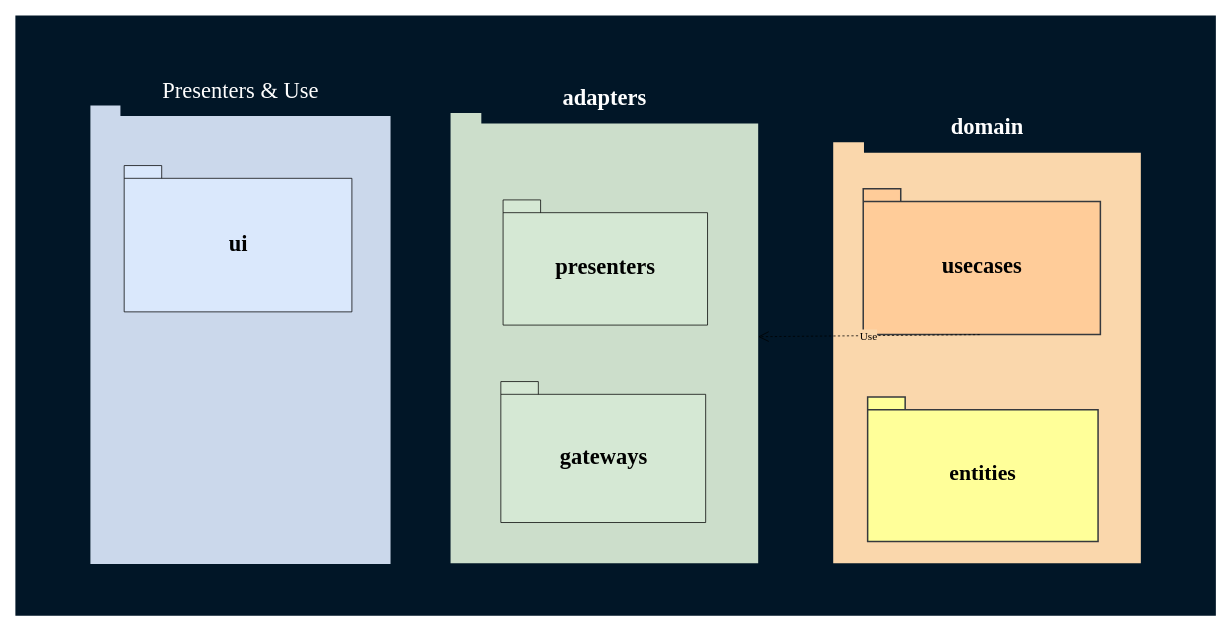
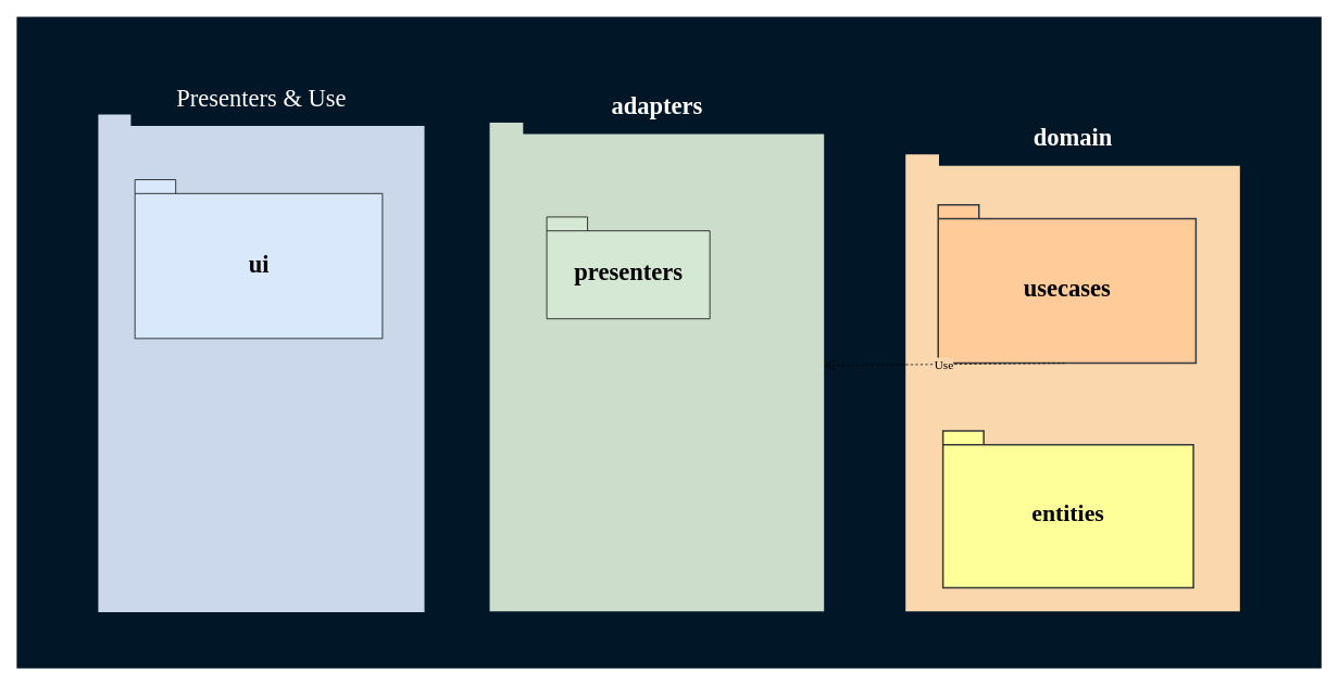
  <mxCell id="0" />
  <mxCell id="1" parent="0" />
  <mxCell id="2" value="" style="rounded=0;whiteSpace=wrap;html=1;fillColor=#011627;fontSize=30;fontColor=#FFFFFF;strokeColor=none;" vertex="1" parent="1"><mxGeometry x="20" y="20" width="1600" height="800" as="geometry" /></mxCell>
  <mxCell id="3" value="" style="group;strokeColor=none;fillColor=none;labelPosition=center;verticalLabelPosition=top;align=center;verticalAlign=bottom;fontColor=#FFFFFF;" vertex="1" connectable="0" parent="1"><mxGeometry x="1020" y="188.77" width="500" height="561.23" as="geometry" /></mxCell>
  <mxCell id="4" value="&lt;font style=&quot;font-size: 30px&quot;&gt;domain&lt;br&gt;&lt;/font&gt;" style="shape=folder;fontStyle=1;spacingTop=10;tabWidth=40;tabHeight=14;tabPosition=left;html=1;fontSize=15;labelPosition=center;verticalLabelPosition=top;align=center;verticalAlign=bottom;fontFamily=Verdana;fillColor=#fad7ac;strokeColor=none;fontColor=#FFFFFF;" vertex="1" parent="3"><mxGeometry x="90" width="410" height="561.23" as="geometry" /></mxCell>
  <mxCell id="5" value="&lt;font style=&quot;font-size: 30px&quot;&gt;usecases&lt;/font&gt;" style="shape=folder;fontStyle=1;spacingTop=10;tabWidth=50;tabHeight=17;tabPosition=left;html=1;rounded=0;shadow=0;comic=0;labelBackgroundColor=none;strokeWidth=2;fontFamily=Verdana;fontSize=12;align=center;labelPosition=center;verticalLabelPosition=middle;verticalAlign=middle;fillColor=#ffcc99;strokeColor=#36393d;" vertex="1" parent="3"><mxGeometry x="130" y="62.171" width="316.08" height="194.172" as="geometry" /></mxCell>
  <mxCell id="6" value="Use" style="endArrow=open;endSize=12;dashed=1;html=1;fontFamily=Verdana;fontSize=15;exitX=0.491;exitY=1.001;exitDx=0;exitDy=0;exitPerimeter=0;labelBackgroundColor=#FAD7AC;" edge="1" parent="3" source="5" target="10"><mxGeometry x="0.002" width="160" relative="1" as="geometry"><mxPoint x="256.811" y="205.412" as="sourcePoint" /><mxPoint x="256.812" y="373.542" as="targetPoint" /><mxPoint as="offset" /></mxGeometry></mxCell>
  <mxCell id="7" value="" style="group;fontSize=13;labelPosition=center;verticalLabelPosition=middle;align=center;verticalAlign=middle;fillColor=none;strokeColor=none;strokeWidth=2;" vertex="1" connectable="0" parent="3"><mxGeometry x="180.08" y="325.372" width="300" height="220.944" as="geometry" /></mxCell>
  <mxCell id="8" value="&lt;font style=&quot;font-size: 29px&quot;&gt;entities&lt;/font&gt;" style="shape=folder;fontStyle=1;spacingTop=10;tabWidth=50;tabHeight=17;tabPosition=left;html=1;rounded=0;shadow=0;comic=0;labelBackgroundColor=none;strokeWidth=2;fontFamily=Verdana;fontSize=10;align=center;labelPosition=center;verticalLabelPosition=middle;verticalAlign=middle;fillColor=#FFFF99;strokeColor=#36393d;" vertex="1" parent="7"><mxGeometry x="-44.194" y="14.162" width="307.108" height="192.619" as="geometry" /></mxCell>
  <mxCell id="9" value="" style="group" vertex="1" connectable="0" parent="1"><mxGeometry x="600" y="150" width="780" height="600" as="geometry" /></mxCell>
  <mxCell id="10" value="&lt;font style=&quot;font-size: 30px&quot;&gt;adapters&lt;/font&gt;" style="shape=folder;fontStyle=1;spacingTop=10;tabWidth=40;tabHeight=14;tabPosition=left;html=1;fontSize=15;labelPosition=center;verticalLabelPosition=top;align=center;verticalAlign=bottom;fontFamily=Verdana;fillColor=#CCDECB;strokeColor=none;fontColor=#FFFFFF;" vertex="1" parent="9"><mxGeometry width="410" height="600" as="geometry" /></mxCell>
- <mxCell id="11" value="&lt;font style=&quot;font-size: 30px&quot;&gt;presenters&lt;/font&gt;" style="shape=folder;fontStyle=1;spacingTop=10;tabWidth=50;tabHeight=17;tabPosition=left;html=1;rounded=0;shadow=0;comic=0;labelBackgroundColor=none;strokeWidth=1;fontFamily=Verdana;fontSize=10;align=center;labelPosition=center;verticalLabelPosition=middle;verticalAlign=middle;fillColor=#d5e8d4;strokeColor=#000000;" vertex="1" parent="9"><mxGeometry x="70" y="115.789" width="272.5" height="166.811" as="geometry" /></mxCell>
+ <mxCell id="11" value="&lt;font style=&quot;font-size: 30px&quot;&gt;presenters&lt;/font&gt;" style="shape=folder;fontStyle=1;spacingTop=10;tabWidth=50;tabHeight=17;tabPosition=left;html=1;rounded=0;shadow=0;comic=0;labelBackgroundColor=none;strokeWidth=1;fontFamily=Verdana;fontSize=10;align=center;labelPosition=center;verticalLabelPosition=middle;verticalAlign=middle;fillColor=#d5e8d4;strokeColor=#000000;" vertex="1" parent="9"><mxGeometry x="70" y="115.789" width="200" height="125" as="geometry" /></mxCell>
  <mxCell id="12" value="" style="group;fillColor=none;strokeColor=none;" vertex="1" connectable="0" parent="9"><mxGeometry x="67" y="357.895" width="273" height="187.863" as="geometry" /></mxCell>
- <mxCell id="13" value="&lt;font style=&quot;font-size: 30px&quot;&gt;gateways&lt;/font&gt;" style="shape=folder;fontStyle=1;spacingTop=10;tabWidth=50;tabHeight=17;tabPosition=left;html=1;rounded=0;shadow=0;comic=0;labelBackgroundColor=none;strokeWidth=1;fontFamily=Verdana;fontSize=10;align=center;labelPosition=center;verticalLabelPosition=middle;verticalAlign=middle;fillColor=#d5e8d4;strokeColor=#000000;" vertex="1" parent="12"><mxGeometry width="273.0" height="187.863" as="geometry" /></mxCell>
  <mxCell id="14" value="" style="group" vertex="1" connectable="0" parent="1"><mxGeometry x="120" y="140" width="400" height="611.18" as="geometry" /></mxCell>
  <mxCell id="15" value="&lt;font style=&quot;font-size: 30px&quot;&gt;Presenters &amp;amp; Use&lt;/font&gt;" style="shape=folder;fontStyle=0;spacingTop=10;tabWidth=40;tabHeight=14;tabPosition=left;html=1;fontSize=15;labelPosition=center;verticalLabelPosition=top;align=center;verticalAlign=bottom;fontFamily=Verdana;fillColor=#CBD8EB;strokeColor=none;fontColor=#FFFFFF;" vertex="1" parent="14"><mxGeometry width="400" height="611.18" as="geometry" /></mxCell>
  <mxCell id="16" value="&lt;font style=&quot;font-size: 30px&quot;&gt;ui&lt;/font&gt;" style="shape=folder;fontStyle=1;spacingTop=10;tabWidth=50;tabHeight=17;tabPosition=left;html=1;rounded=0;shadow=0;comic=0;labelBackgroundColor=none;strokeWidth=1;fontFamily=Verdana;fontSize=18;align=center;labelPosition=center;verticalLabelPosition=middle;verticalAlign=middle;fillColor=#dae8fc;strokeColor=#000000;" vertex="1" parent="14"><mxGeometry x="45" y="80" width="303.5" height="195" as="geometry" /></mxCell>
